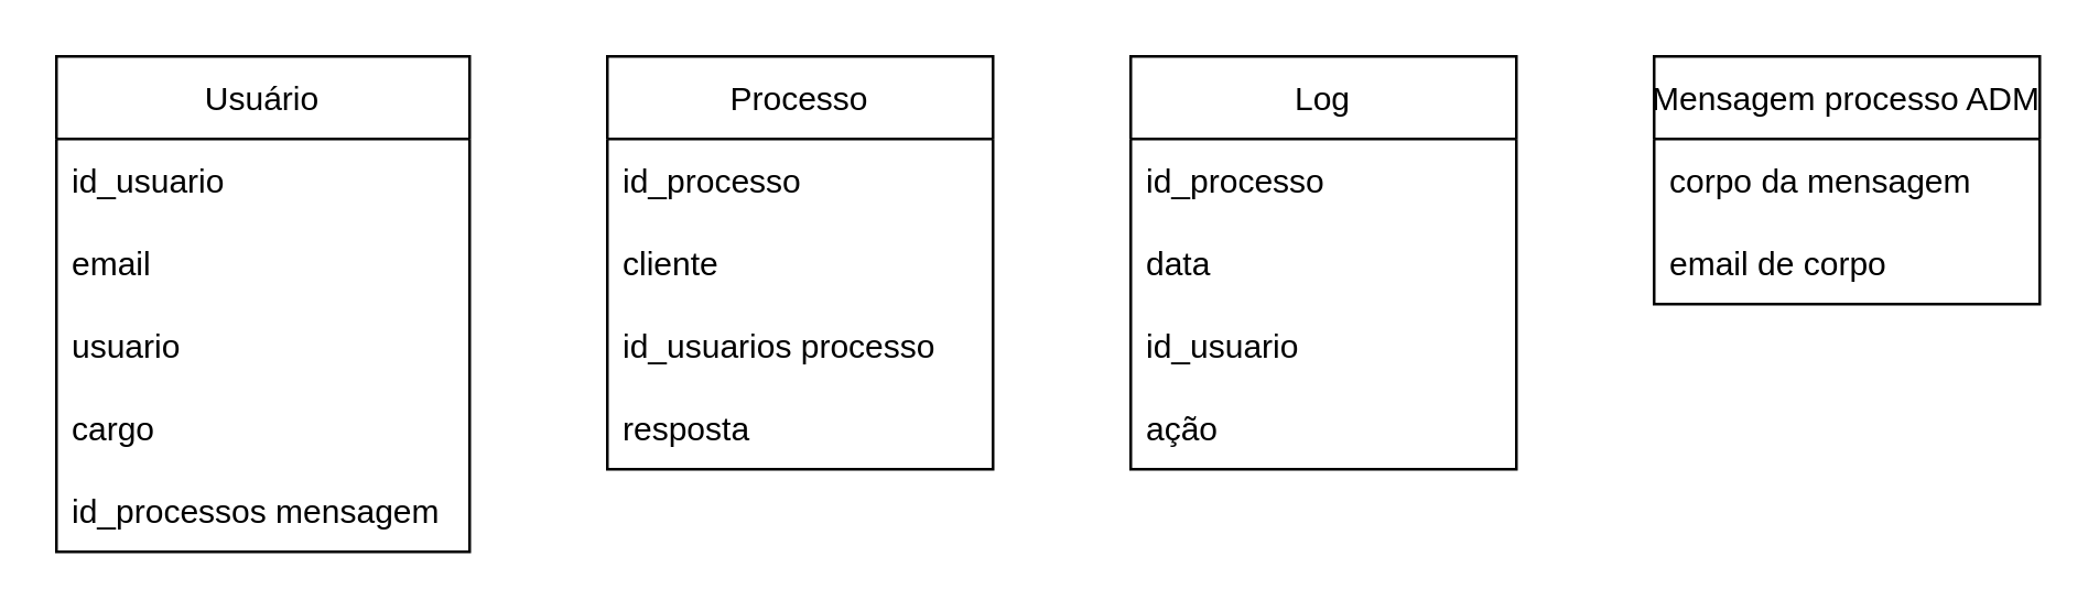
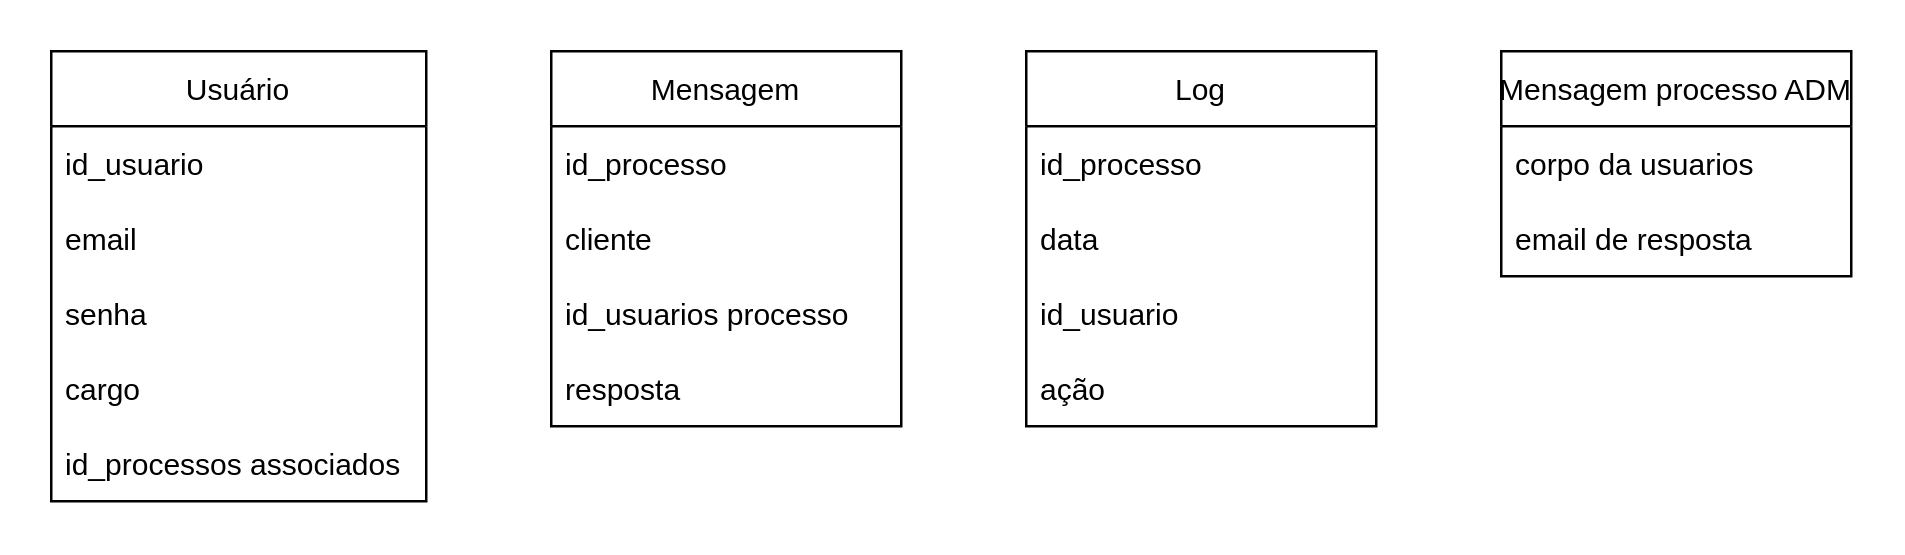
  <mxCell id="0" />
  <mxCell id="1" parent="0" />
  <mxCell id="2" value="Usuário" style="swimlane;fontStyle=0;childLayout=stackLayout;horizontal=1;startSize=30;horizontalStack=0;resizeParent=1;resizeParentMax=0;resizeLast=0;collapsible=1;marginBottom=0;" vertex="1" parent="1"><mxGeometry x="20" y="20" width="150" height="180" as="geometry" /></mxCell>
  <mxCell id="3" value="id_usuario" style="text;strokeColor=none;fillColor=none;align=left;verticalAlign=middle;spacingLeft=4;spacingRight=4;overflow=hidden;points=[[0,0.5],[1,0.5]];portConstraint=eastwest;rotatable=0;" vertex="1" parent="2"><mxGeometry y="30" width="150" height="30" as="geometry" /></mxCell>
  <mxCell id="4" value="email" style="text;strokeColor=none;fillColor=none;align=left;verticalAlign=middle;spacingLeft=4;spacingRight=4;overflow=hidden;points=[[0,0.5],[1,0.5]];portConstraint=eastwest;rotatable=0;" vertex="1" parent="2"><mxGeometry y="60" width="150" height="30" as="geometry" /></mxCell>
- <mxCell id="5" value="usuario" style="text;strokeColor=none;fillColor=none;align=left;verticalAlign=middle;spacingLeft=4;spacingRight=4;overflow=hidden;points=[[0,0.5],[1,0.5]];portConstraint=eastwest;rotatable=0;" vertex="1" parent="2"><mxGeometry y="90" width="150" height="30" as="geometry" /></mxCell>
+ <mxCell id="5" value="senha" style="text;strokeColor=none;fillColor=none;align=left;verticalAlign=middle;spacingLeft=4;spacingRight=4;overflow=hidden;points=[[0,0.5],[1,0.5]];portConstraint=eastwest;rotatable=0;" vertex="1" parent="2"><mxGeometry y="90" width="150" height="30" as="geometry" /></mxCell>
  <mxCell id="6" value="cargo" style="text;strokeColor=none;fillColor=none;align=left;verticalAlign=middle;spacingLeft=4;spacingRight=4;overflow=hidden;points=[[0,0.5],[1,0.5]];portConstraint=eastwest;rotatable=0;" vertex="1" parent="2"><mxGeometry y="120" width="150" height="30" as="geometry" /></mxCell>
- <mxCell id="7" value="id_processos mensagem" style="text;strokeColor=none;fillColor=none;align=left;verticalAlign=middle;spacingLeft=4;spacingRight=4;overflow=hidden;points=[[0,0.5],[1,0.5]];portConstraint=eastwest;rotatable=0;" vertex="1" parent="2"><mxGeometry y="150" width="150" height="30" as="geometry" /></mxCell>
- <mxCell id="8" value="Processo" style="swimlane;fontStyle=0;childLayout=stackLayout;horizontal=1;startSize=30;horizontalStack=0;resizeParent=1;resizeParentMax=0;resizeLast=0;collapsible=1;marginBottom=0;" vertex="1" parent="1"><mxGeometry x="220" y="20" width="140" height="150" as="geometry" /></mxCell>
+ <mxCell id="7" value="id_processos associados" style="text;strokeColor=none;fillColor=none;align=left;verticalAlign=middle;spacingLeft=4;spacingRight=4;overflow=hidden;points=[[0,0.5],[1,0.5]];portConstraint=eastwest;rotatable=0;" vertex="1" parent="2"><mxGeometry y="150" width="150" height="30" as="geometry" /></mxCell>
+ <mxCell id="8" value="Mensagem" style="swimlane;fontStyle=0;childLayout=stackLayout;horizontal=1;startSize=30;horizontalStack=0;resizeParent=1;resizeParentMax=0;resizeLast=0;collapsible=1;marginBottom=0;" vertex="1" parent="1"><mxGeometry x="220" y="20" width="140" height="150" as="geometry" /></mxCell>
  <mxCell id="9" value="id_processo" style="text;strokeColor=none;fillColor=none;align=left;verticalAlign=middle;spacingLeft=4;spacingRight=4;overflow=hidden;points=[[0,0.5],[1,0.5]];portConstraint=eastwest;rotatable=0;" vertex="1" parent="8"><mxGeometry y="30" width="140" height="30" as="geometry" /></mxCell>
  <mxCell id="10" value="cliente" style="text;strokeColor=none;fillColor=none;align=left;verticalAlign=middle;spacingLeft=4;spacingRight=4;overflow=hidden;points=[[0,0.5],[1,0.5]];portConstraint=eastwest;rotatable=0;" vertex="1" parent="8"><mxGeometry y="60" width="140" height="30" as="geometry" /></mxCell>
  <mxCell id="11" value="id_usuarios processo" style="text;strokeColor=none;fillColor=none;align=left;verticalAlign=middle;spacingLeft=4;spacingRight=4;overflow=hidden;points=[[0,0.5],[1,0.5]];portConstraint=eastwest;rotatable=0;" vertex="1" parent="8"><mxGeometry y="90" width="140" height="30" as="geometry" /></mxCell>
  <mxCell id="12" value="resposta" style="text;strokeColor=none;fillColor=none;align=left;verticalAlign=middle;spacingLeft=4;spacingRight=4;overflow=hidden;points=[[0,0.5],[1,0.5]];portConstraint=eastwest;rotatable=0;" vertex="1" parent="8"><mxGeometry y="120" width="140" height="30" as="geometry" /></mxCell>
  <mxCell id="13" value="Log" style="swimlane;fontStyle=0;childLayout=stackLayout;horizontal=1;startSize=30;horizontalStack=0;resizeParent=1;resizeParentMax=0;resizeLast=0;collapsible=1;marginBottom=0;" vertex="1" parent="1"><mxGeometry x="410" y="20" width="140" height="150" as="geometry" /></mxCell>
  <mxCell id="14" value="id_processo" style="text;strokeColor=none;fillColor=none;align=left;verticalAlign=middle;spacingLeft=4;spacingRight=4;overflow=hidden;points=[[0,0.5],[1,0.5]];portConstraint=eastwest;rotatable=0;" vertex="1" parent="13"><mxGeometry y="30" width="140" height="30" as="geometry" /></mxCell>
  <mxCell id="15" value="data" style="text;strokeColor=none;fillColor=none;align=left;verticalAlign=middle;spacingLeft=4;spacingRight=4;overflow=hidden;points=[[0,0.5],[1,0.5]];portConstraint=eastwest;rotatable=0;" vertex="1" parent="13"><mxGeometry y="60" width="140" height="30" as="geometry" /></mxCell>
  <mxCell id="16" value="id_usuario" style="text;strokeColor=none;fillColor=none;align=left;verticalAlign=middle;spacingLeft=4;spacingRight=4;overflow=hidden;points=[[0,0.5],[1,0.5]];portConstraint=eastwest;rotatable=0;" vertex="1" parent="13"><mxGeometry y="90" width="140" height="30" as="geometry" /></mxCell>
  <mxCell id="17" value="ação" style="text;strokeColor=none;fillColor=none;align=left;verticalAlign=middle;spacingLeft=4;spacingRight=4;overflow=hidden;points=[[0,0.5],[1,0.5]];portConstraint=eastwest;rotatable=0;" vertex="1" parent="13"><mxGeometry y="120" width="140" height="30" as="geometry" /></mxCell>
  <mxCell id="18" value="Mensagem processo ADM" style="swimlane;fontStyle=0;childLayout=stackLayout;horizontal=1;startSize=30;horizontalStack=0;resizeParent=1;resizeParentMax=0;resizeLast=0;collapsible=1;marginBottom=0;" vertex="1" parent="1"><mxGeometry x="600" y="20" width="140" height="90" as="geometry" /></mxCell>
- <mxCell id="19" value="corpo da mensagem" style="text;strokeColor=none;fillColor=none;align=left;verticalAlign=middle;spacingLeft=4;spacingRight=4;overflow=hidden;points=[[0,0.5],[1,0.5]];portConstraint=eastwest;rotatable=0;" vertex="1" parent="18"><mxGeometry y="30" width="140" height="30" as="geometry" /></mxCell>
- <mxCell id="20" value="email de corpo" style="text;strokeColor=none;fillColor=none;align=left;verticalAlign=middle;spacingLeft=4;spacingRight=4;overflow=hidden;points=[[0,0.5],[1,0.5]];portConstraint=eastwest;rotatable=0;" vertex="1" parent="18"><mxGeometry y="60" width="140" height="30" as="geometry" /></mxCell>
+ <mxCell id="19" value="corpo da usuarios" style="text;strokeColor=none;fillColor=none;align=left;verticalAlign=middle;spacingLeft=4;spacingRight=4;overflow=hidden;points=[[0,0.5],[1,0.5]];portConstraint=eastwest;rotatable=0;" vertex="1" parent="18"><mxGeometry y="30" width="140" height="30" as="geometry" /></mxCell>
+ <mxCell id="20" value="email de resposta" style="text;strokeColor=none;fillColor=none;align=left;verticalAlign=middle;spacingLeft=4;spacingRight=4;overflow=hidden;points=[[0,0.5],[1,0.5]];portConstraint=eastwest;rotatable=0;" vertex="1" parent="18"><mxGeometry y="60" width="140" height="30" as="geometry" /></mxCell>
